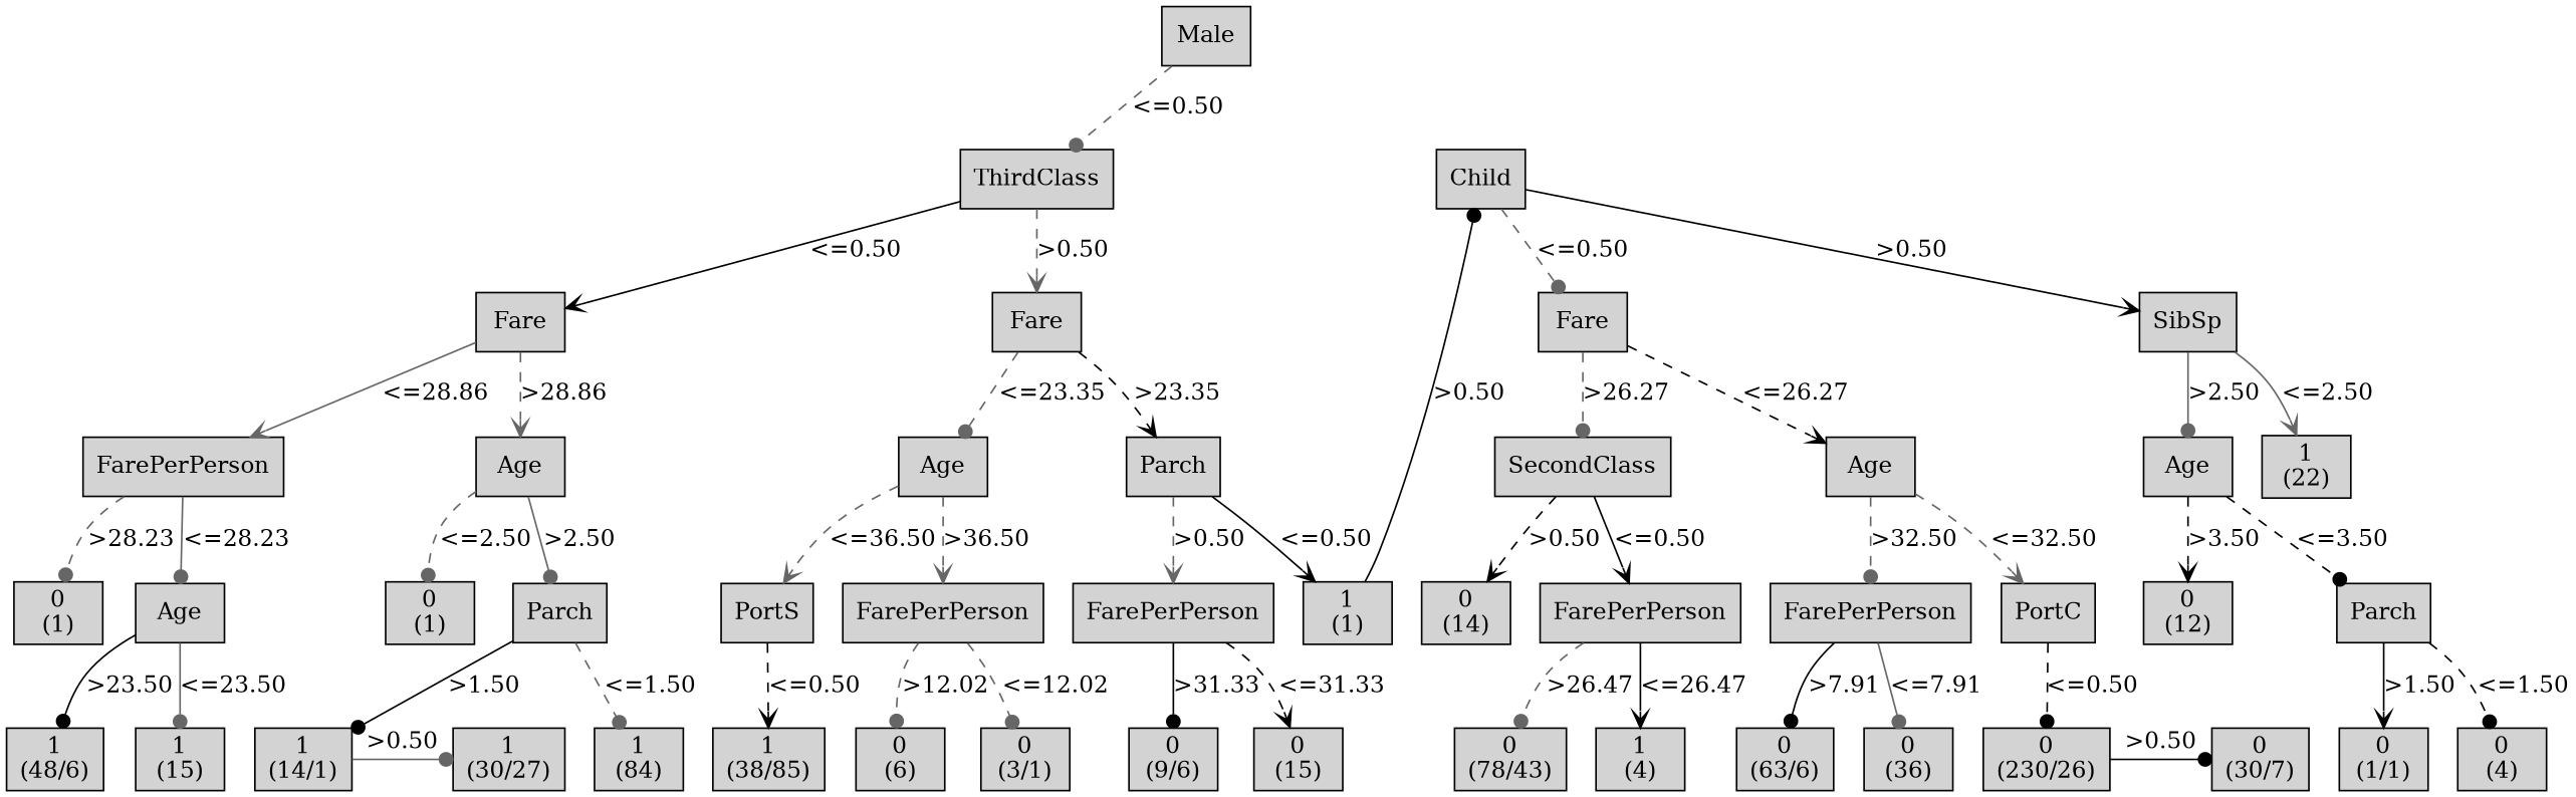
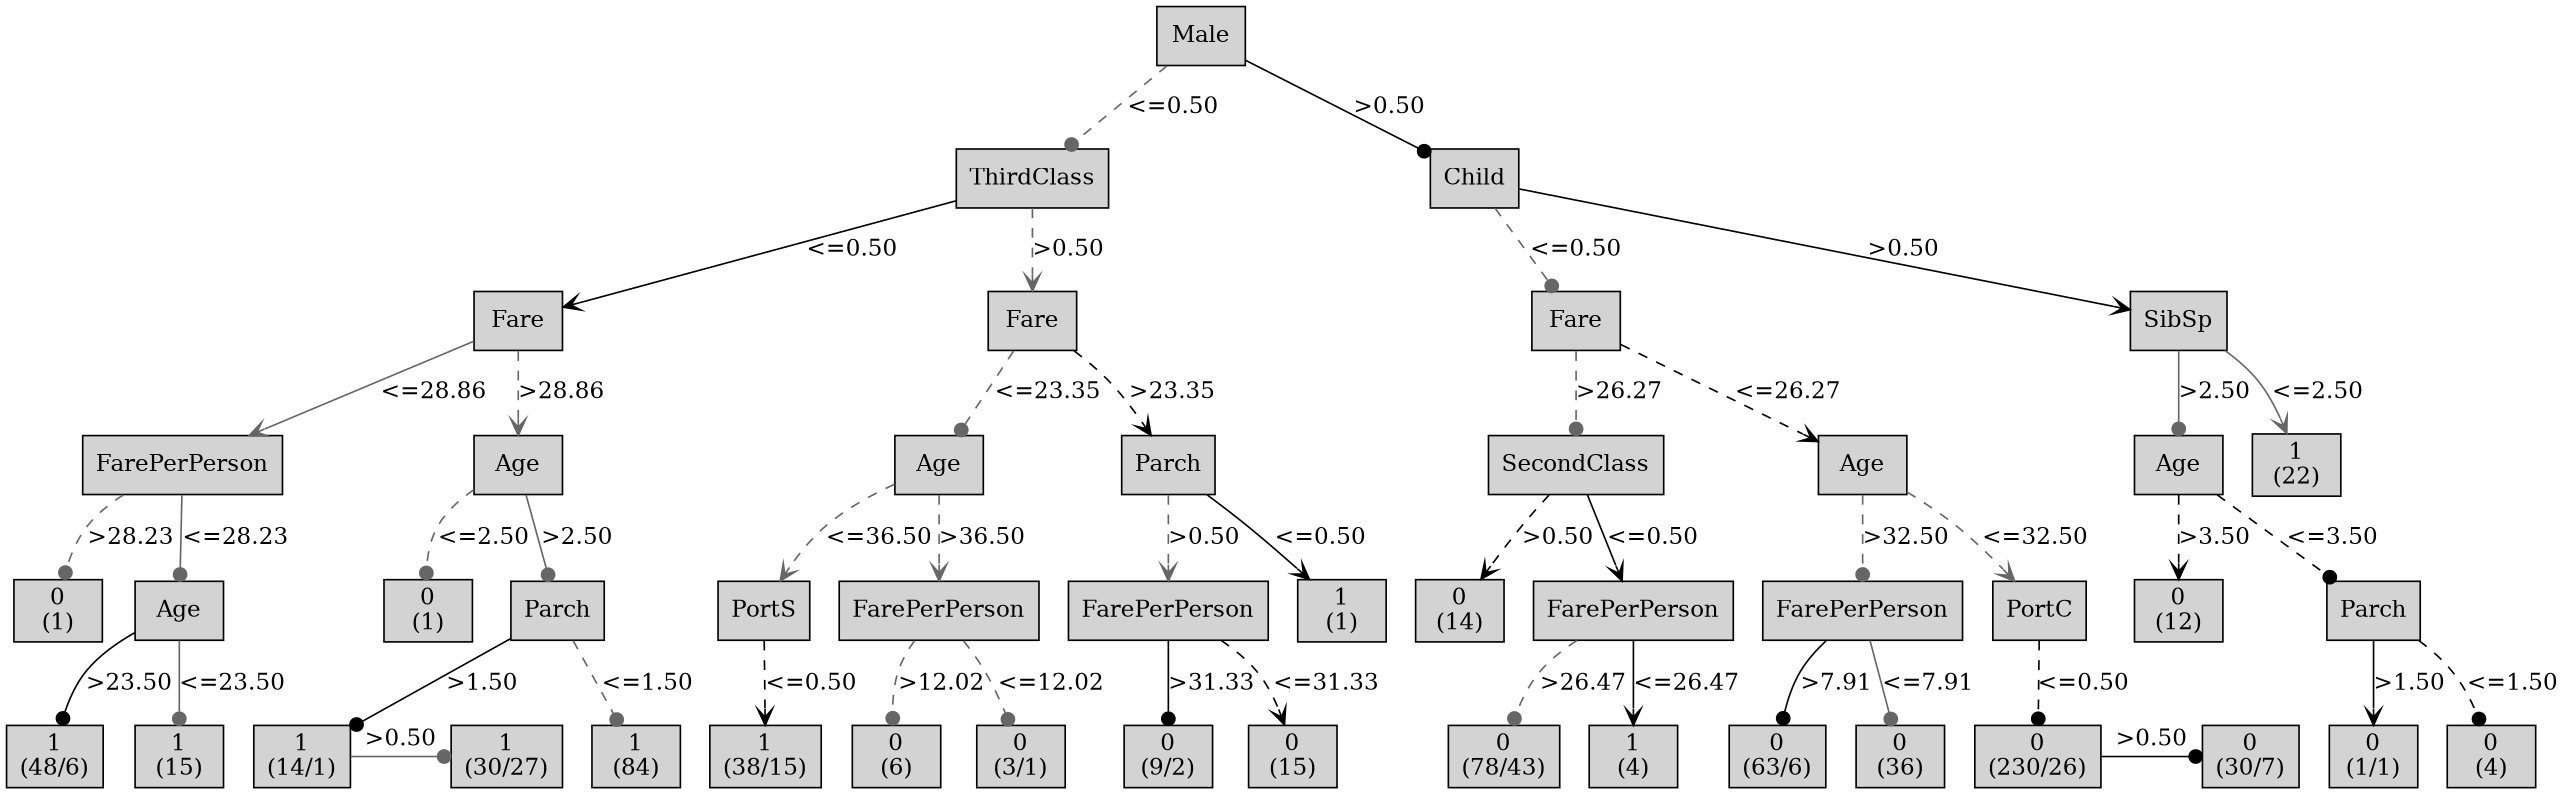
  digraph {
    node [shape=box style=filled weight=6]
    edge [arrowhead=dot color=gray40 style=dashed]
    n1 [label="Male\n" weight=1]
    n2 [label="ThirdClass\n" weight=2]
    n3 [label="Child\n" weight=2]
    n4 [label="Fare\n" weight=3]
    n5 [label="Fare\n" weight=3]
    n6 [label="Fare\n" weight=3]
    n7 [label="SibSp\n" weight=3]
    n8 [label="FarePerPerson\n" weight=4]
    n9 [label="Age\n" weight=4]
    n10 [label="Age\n" weight=4]
    n11 [label="Parch\n" weight=4]
    n12 [label="Age\n" weight=4]
    n13 [label="SecondClass\n" weight=4]
    n14 [label="1\n(22)\n" weight=4]
    n15 [label="Age\n" weight=4]
    n16 [label="Age\n" weight=5]
    n17 [label="0\n(1)\n" weight=5]
    n18 [label="0\n(1)\n" weight=5]
    n19 [label="Parch\n" weight=5]
    n20 [label="PortS\n" weight=5]
    n21 [label="FarePerPerson\n" weight=5]
    n22 [label="1\n(1)\n" weight=5]
    n23 [label="FarePerPerson\n" weight=5]
    n24 [label="PortC\n" weight=5]
    n25 [label="FarePerPerson\n" weight=5]
    n26 [label="FarePerPerson\n" weight=5]
    n27 [label="0\n(14)\n" weight=5]
    n28 [label="Parch\n" weight=5]
    n29 [label="0\n(12)\n" weight=5]
    n30 [label="1\n(15)\n"]
    n31 [label="1\n(48/6)\n"]
    n32 [label="1\n(84)\n"]
    n33 [label="1\n(14/1)\n"]
-   n34 [label="1\n(38/85)\n"]
+   n34 [label="1\n(38/15)\n"]
    n35 [label="1\n(30/27)\n"]
    n36 [label="0\n(3/1)\n"]
    n37 [label="0\n(6)\n"]
    n38 [label="0\n(15)\n"]
-   n39 [label="0\n(9/6)\n"]
+   n39 [label="0\n(9/2)\n"]
    n40 [label="0\n(230/26)\n"]
    n41 [label="0\n(30/7)\n"]
    n42 [label="0\n(36)\n"]
    n43 [label="0\n(63/6)\n"]
    n44 [label="1\n(4)\n"]
    n45 [label="0\n(78/43)\n"]
    n46 [label="0\n(4)\n"]
    n47 [label="0\n(1/1)\n"]
    subgraph sub_1 {
      rank=same
      n1
    }
    subgraph sub_2 {
      rank=same
      n2
      n3
    }
    subgraph sub_3 {
      rank=same
      n4
      n5
      n6
      n7
    }
    subgraph sub_4 {
      rank=same
      n8
      n9
      n10
      n11
      n12
      n13
      n14
      n15
    }
    subgraph sub_5 {
      rank=same
      n16
      n17
      n18
      n19
      n20
      n21
      n22
      n23
      n24
      n25
      n26
      n27
      n28
      n29
    }
    subgraph sub_6 {
      rank=same
      n30
      n31
      n32
      n33
      n34
      n35
      n36
      n37
      n38
      n39
      n40
      n41
      n42
      n43
      n44
      n45
      n46
      n47
    }
    n1 -> n2 [label="<=0.50"]
-   n22 -> n3 [color=black label=">0.50" style=solid]
+   n1 -> n3 [color=black label=">0.50" style=solid]
    n2 -> n4 [arrowhead=vee color=black label="<=0.50" style=solid]
    n2 -> n5 [arrowhead=vee label=">0.50"]
    n3 -> n6 [label="<=0.50"]
    n3 -> n7 [arrowhead=vee color=black label=">0.50" style=solid]
    n4 -> n8 [arrowhead=vee label="<=28.86" style=solid]
    n4 -> n9 [arrowhead=vee label=">28.86"]
    n5 -> n10 [label="<=23.35"]
    n5 -> n11 [arrowhead=vee color=black label=">23.35"]
    n6 -> n12 [arrowhead=vee color=black label="<=26.27"]
    n6 -> n13 [label=">26.27"]
    n7 -> n14 [arrowhead=vee label="<=2.50" style=solid]
    n7 -> n15 [label=">2.50" style=solid]
    n8 -> n16 [label="<=28.23" style=solid]
    n8 -> n17 [label=">28.23"]
    n9 -> n18 [label="<=2.50"]
    n9 -> n19 [label=">2.50" style=solid]
    n10 -> n20 [arrowhead=vee label="<=36.50"]
    n10 -> n21 [arrowhead=vee label=">36.50"]
    n11 -> n22 [arrowhead=vee color=black label="<=0.50" style=solid]
    n11 -> n23 [arrowhead=vee label=">0.50"]
    n12 -> n24 [arrowhead=vee label="<=32.50"]
    n12 -> n25 [label=">32.50"]
    n13 -> n26 [arrowhead=vee color=black label="<=0.50" style=solid]
    n13 -> n27 [arrowhead=vee color=black label=">0.50"]
    n15 -> n28 [color=black label="<=3.50"]
    n15 -> n29 [arrowhead=vee color=black label=">3.50"]
    n16 -> n30 [label="<=23.50" style=solid]
    n16 -> n31 [color=black label=">23.50" style=solid]
    n19 -> n32 [label="<=1.50"]
    n19 -> n33 [color=black label=">1.50" style=solid]
    n20 -> n34 [arrowhead=vee color=black label="<=0.50"]
    n21 -> n36 [label="<=12.02"]
    n21 -> n37 [label=">12.02"]
    n23 -> n38 [arrowhead=vee color=black label="<=31.33"]
    n23 -> n39 [color=black label=">31.33" style=solid]
    n24 -> n40 [color=black label="<=0.50"]
    n25 -> n42 [label="<=7.91" style=solid]
    n25 -> n43 [color=black label=">7.91" style=solid]
    n26 -> n44 [arrowhead=vee color=black label="<=26.47" style=solid]
    n26 -> n45 [label=">26.47"]
    n28 -> n46 [color=black label="<=1.50"]
    n28 -> n47 [arrowhead=vee color=black label=">1.50" style=solid]
    n33 -> n35 [label=">0.50" style=solid]
    n40 -> n41 [color=black label=">0.50" style=solid]
  }
